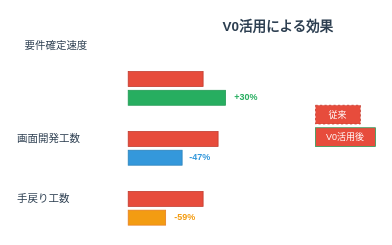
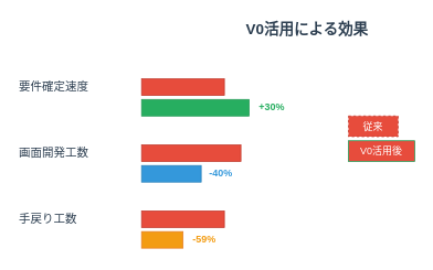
  <mxCell id="0" />
  <mxCell id="1" parent="0" />
  <mxCell id="2" value="V0活用による効果" style="text;html=1;strokeColor=none;fillColor=none;align=center;verticalAlign=middle;whiteSpace=wrap;rounded=0;fontSize=18;fontStyle=1;fontColor=#2C3E50;" vertex="1" parent="1"><mxGeometry x="270" y="20" width="200" height="30" as="geometry" /></mxCell>
- <mxCell id="3" value="要件確定速度" style="text;html=1;strokeColor=none;fillColor=none;align=left;verticalAlign=middle;whiteSpace=wrap;rounded=0;fontSize=14;fontColor=#2C3E50;" vertex="1" parent="1"><mxGeometry x="30" y="45" width="120" height="30" as="geometry" /></mxCell>
+ <mxCell id="3" value="要件確定速度" style="text;html=1;strokeColor=none;fillColor=none;align=left;verticalAlign=middle;whiteSpace=wrap;rounded=0;fontSize=14;fontColor=#2C3E50;" vertex="1" parent="1"><mxGeometry x="20" y="90" width="120" height="30" as="geometry" /></mxCell>
  <mxCell id="4" value="" style="rounded=0;whiteSpace=wrap;html=1;fillColor=#E74C3C;strokeColor=#C0392B;" vertex="1" parent="1"><mxGeometry x="170" y="95" width="100" height="20" as="geometry" /></mxCell>
  <mxCell id="5" value="" style="rounded=0;whiteSpace=wrap;html=1;fillColor=#27AE60;strokeColor=#229954;" vertex="1" parent="1"><mxGeometry x="170" y="120" width="130" height="20" as="geometry" /></mxCell>
  <mxCell id="6" value="+30%" style="text;html=1;strokeColor=none;fillColor=none;align=left;verticalAlign=middle;whiteSpace=wrap;rounded=0;fontSize=12;fontStyle=1;fontColor=#27AE60;" vertex="1" parent="1"><mxGeometry x="310" y="115" width="40" height="30" as="geometry" /></mxCell>
  <mxCell id="7" value="画面開発工数" style="text;html=1;strokeColor=none;fillColor=none;align=left;verticalAlign=middle;whiteSpace=wrap;rounded=0;fontSize=14;fontColor=#2C3E50;" vertex="1" parent="1"><mxGeometry x="20" y="170" width="120" height="30" as="geometry" /></mxCell>
  <mxCell id="8" value="" style="rounded=0;whiteSpace=wrap;html=1;fillColor=#E74C3C;strokeColor=#C0392B;" vertex="1" parent="1"><mxGeometry x="170" y="175" width="120" height="20" as="geometry" /></mxCell>
  <mxCell id="9" value="" style="rounded=0;whiteSpace=wrap;html=1;fillColor=#3498DB;strokeColor=#2980B9;" vertex="1" parent="1"><mxGeometry x="170" y="200" width="72" height="20" as="geometry" /></mxCell>
- <mxCell id="10" value="-47%" style="text;html=1;strokeColor=none;fillColor=none;align=left;verticalAlign=middle;whiteSpace=wrap;rounded=0;fontSize=12;fontStyle=1;fontColor=#3498DB;" vertex="1" parent="1"><mxGeometry x="250" y="195" width="40" height="30" as="geometry" /></mxCell>
+ <mxCell id="10" value="-40%" style="text;html=1;strokeColor=none;fillColor=none;align=left;verticalAlign=middle;whiteSpace=wrap;rounded=0;fontSize=12;fontStyle=1;fontColor=#3498DB;" vertex="1" parent="1"><mxGeometry x="250" y="195" width="40" height="30" as="geometry" /></mxCell>
  <mxCell id="11" value="手戻り工数" style="text;html=1;strokeColor=none;fillColor=none;align=left;verticalAlign=middle;whiteSpace=wrap;rounded=0;fontSize=14;fontColor=#2C3E50;" vertex="1" parent="1"><mxGeometry x="20" y="250" width="120" height="30" as="geometry" /></mxCell>
  <mxCell id="12" value="" style="rounded=0;whiteSpace=wrap;html=1;fillColor=#E74C3C;strokeColor=#C0392B;" vertex="1" parent="1"><mxGeometry x="170" y="255" width="100" height="20" as="geometry" /></mxCell>
  <mxCell id="13" value="" style="rounded=0;whiteSpace=wrap;html=1;fillColor=#F39C12;strokeColor=#E67E22;" vertex="1" parent="1"><mxGeometry x="170" y="280" width="50" height="20" as="geometry" /></mxCell>
  <mxCell id="14" value="-59%" style="text;html=1;strokeColor=none;fillColor=none;align=left;verticalAlign=middle;whiteSpace=wrap;rounded=0;fontSize=12;fontStyle=1;fontColor=#F39C12;" vertex="1" parent="1"><mxGeometry x="230" y="275" width="40" height="30" as="geometry" /></mxCell>
  <mxCell id="15" value="従来" style="rounded=0;whiteSpace=wrap;html=1;fillColor=#E74C3C;strokeColor=#C0392B;fontSize=12;fontColor=white;dashed=1;" vertex="1" parent="1"><mxGeometry x="420" y="140" width="60" height="25" as="geometry" /></mxCell>
  <mxCell id="16" value="V0活用後" style="rounded=0;whiteSpace=wrap;html=1;fillColor=#e74c3c;strokeColor=#229954;fontSize=12;fontColor=white;" vertex="1" parent="1"><mxGeometry x="420" y="170" width="80" height="25" as="geometry" /></mxCell>
